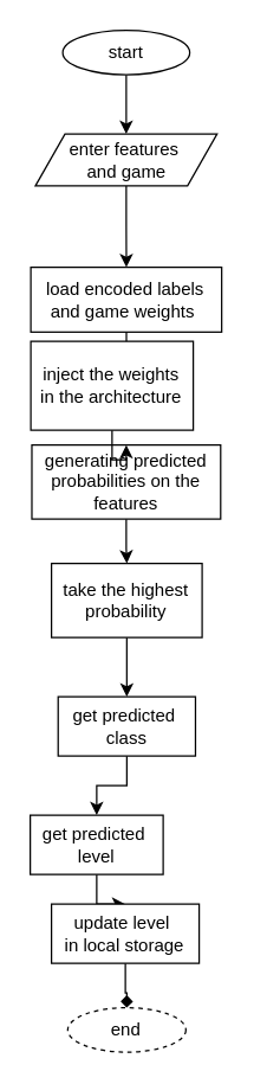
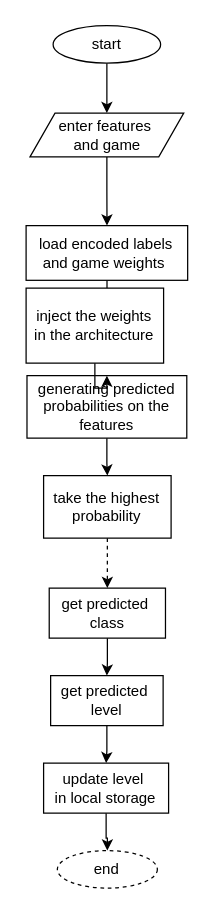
  <mxCell id="0" />
  <mxCell id="1" parent="0" />
  <mxCell id="2" value="" style="edgeStyle=orthogonalEdgeStyle;rounded=0;orthogonalLoop=1;jettySize=auto;html=1;" parent="1" source="3" target="5" edge="1"><mxGeometry relative="1" as="geometry" /></mxCell>
  <mxCell id="3" value="start" style="ellipse;whiteSpace=wrap;html=1;" parent="1" vertex="1"><mxGeometry x="42" y="20" width="86" height="30" as="geometry" /></mxCell>
  <mxCell id="4" value="" style="edgeStyle=orthogonalEdgeStyle;rounded=0;orthogonalLoop=1;jettySize=auto;html=1;" parent="1" source="5" target="7" edge="1"><mxGeometry relative="1" as="geometry" /></mxCell>
  <mxCell id="5" value="enter features&amp;nbsp;&lt;div&gt;and game&lt;/div&gt;" style="shape=parallelogram;perimeter=parallelogramPerimeter;whiteSpace=wrap;html=1;fixedSize=1;" parent="1" vertex="1"><mxGeometry x="23.5" y="90" width="123" height="35" as="geometry" /></mxCell>
  <mxCell id="6" value="" style="edgeStyle=orthogonalEdgeStyle;rounded=0;orthogonalLoop=1;jettySize=auto;html=1;" edge="1" parent="1" source="7" target="18"><mxGeometry relative="1" as="geometry" /></mxCell>
  <mxCell id="7" value="load encoded labels&lt;div&gt;and game&amp;nbsp;&lt;span style=&quot;background-color: initial;&quot;&gt;weights&amp;nbsp;&lt;/span&gt;&lt;/div&gt;" style="whiteSpace=wrap;html=1;" parent="1" vertex="1"><mxGeometry x="20.38" y="180" width="129.25" height="43.75" as="geometry" /></mxCell>
  <mxCell id="8" value="" style="edgeStyle=orthogonalEdgeStyle;rounded=0;orthogonalLoop=1;jettySize=auto;html=1;" parent="1" source="9" target="16" edge="1"><mxGeometry relative="1" as="geometry" /></mxCell>
  <mxCell id="9" value="generating predicted probabilities&amp;nbsp;&lt;span style=&quot;background-color: initial;&quot;&gt;on the&lt;/span&gt;&lt;div&gt;&lt;div&gt;features&lt;/div&gt;&lt;/div&gt;" style="whiteSpace=wrap;html=1;" parent="1" vertex="1"><mxGeometry x="21.09" y="300" width="127.84" height="50" as="geometry" /></mxCell>
  <mxCell id="10" value="" style="edgeStyle=orthogonalEdgeStyle;rounded=0;orthogonalLoop=1;jettySize=auto;html=1;" edge="1" parent="1" source="11" target="13"><mxGeometry relative="1" as="geometry" /></mxCell>
  <mxCell id="11" value="get predicted&amp;nbsp;&lt;div&gt;class&lt;/div&gt;" style="whiteSpace=wrap;html=1;" parent="1" vertex="1"><mxGeometry x="38.88" y="470" width="93" height="40" as="geometry" /></mxCell>
  <mxCell id="12" value="" style="edgeStyle=orthogonalEdgeStyle;rounded=0;orthogonalLoop=1;jettySize=auto;html=1;" edge="1" parent="1" source="13" target="20"><mxGeometry relative="1" as="geometry" /></mxCell>
- <mxCell id="13" value="get predicted&amp;nbsp;&lt;div&gt;level&lt;/div&gt;" style="whiteSpace=wrap;html=1;" parent="1" vertex="1"><mxGeometry x="20" y="550" width="90" height="40" as="geometry" /></mxCell>
+ <mxCell id="13" value="get predicted&amp;nbsp;&lt;div&gt;level&lt;/div&gt;" style="whiteSpace=wrap;html=1;" parent="1" vertex="1"><mxGeometry x="40" y="540" width="90" height="40" as="geometry" /></mxCell>
  <mxCell id="14" value="end" style="ellipse;whiteSpace=wrap;html=1;dashed=1;" parent="1" vertex="1"><mxGeometry x="45.38" y="680" width="80" height="30" as="geometry" /></mxCell>
- <mxCell id="15" value="" style="edgeStyle=orthogonalEdgeStyle;rounded=0;orthogonalLoop=1;jettySize=auto;html=1;" parent="1" source="16" target="11" edge="1"><mxGeometry relative="1" as="geometry" /></mxCell>
+ <mxCell id="15" value="" style="edgeStyle=orthogonalEdgeStyle;rounded=0;orthogonalLoop=1;jettySize=auto;html=1;dashed=1;" parent="1" source="16" target="11" edge="1"><mxGeometry relative="1" as="geometry" /></mxCell>
  <mxCell id="16" value="take the highest probability" style="rounded=0;whiteSpace=wrap;html=1;" parent="1" vertex="1"><mxGeometry x="34.38" y="380" width="102" height="50" as="geometry" /></mxCell>
  <mxCell id="17" style="edgeStyle=orthogonalEdgeStyle;rounded=0;orthogonalLoop=1;jettySize=auto;html=1;entryX=0.5;entryY=0;entryDx=0;entryDy=0;" edge="1" parent="1" source="18" target="9"><mxGeometry relative="1" as="geometry" /></mxCell>
  <mxCell id="18" value="inject the weights&lt;div&gt;in the architecture&lt;/div&gt;" style="rounded=0;whiteSpace=wrap;html=1;" vertex="1" parent="1"><mxGeometry x="20.38" y="230" width="110" height="60" as="geometry" /></mxCell>
- <mxCell id="19" value="" style="edgeStyle=orthogonalEdgeStyle;rounded=0;orthogonalLoop=1;jettySize=auto;html=1;endArrow=diamond;" edge="1" parent="1" source="20" target="14"><mxGeometry relative="1" as="geometry" /></mxCell>
+ <mxCell id="19" value="" style="edgeStyle=orthogonalEdgeStyle;rounded=0;orthogonalLoop=1;jettySize=auto;html=1;" edge="1" parent="1" source="20" target="14"><mxGeometry relative="1" as="geometry" /></mxCell>
  <mxCell id="20" value="update level&amp;nbsp;&lt;div&gt;in local storage&lt;/div&gt;" style="rounded=0;whiteSpace=wrap;html=1;" vertex="1" parent="1"><mxGeometry x="34.38" y="610" width="100" height="40" as="geometry" /></mxCell>
